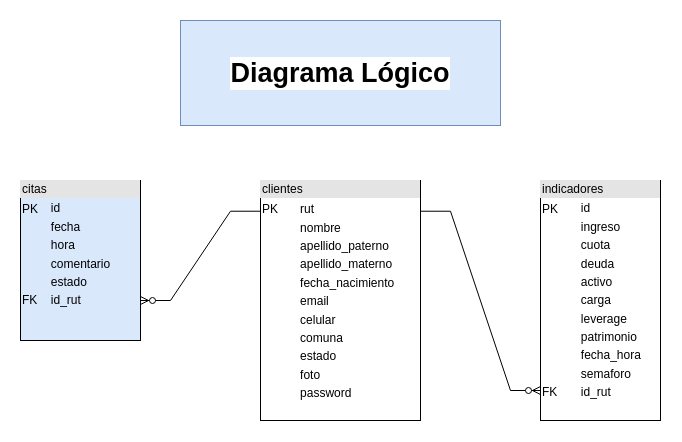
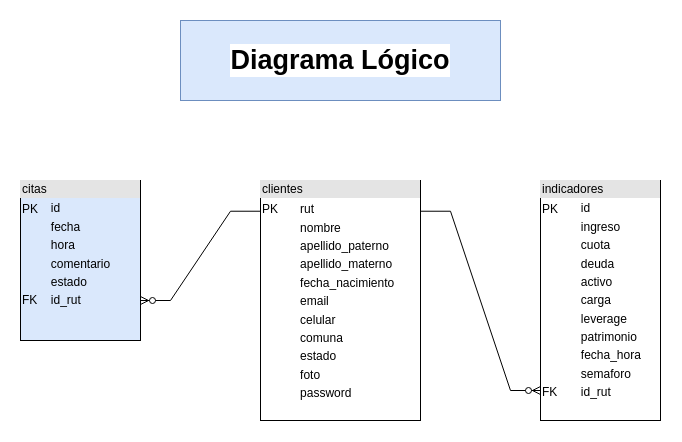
  <mxCell id="0" />
  <mxCell id="1" parent="0" />
  <mxCell id="2" value="&lt;div style=&quot;box-sizing: border-box ; width: 100% ; background: #e4e4e4 ; padding: 2px&quot;&gt;&lt;font style=&quot;vertical-align: inherit&quot;&gt;&lt;font style=&quot;vertical-align: inherit&quot;&gt;clientes&lt;/font&gt;&lt;/font&gt;&lt;/div&gt;&lt;table style=&quot;width: 100% ; font-size: 1em&quot; cellpadding=&quot;2&quot; cellspacing=&quot;0&quot;&gt;&lt;tbody&gt;&lt;tr&gt;&lt;td&gt;&lt;font style=&quot;vertical-align: inherit&quot;&gt;&lt;font style=&quot;vertical-align: inherit&quot;&gt;PK&lt;span style=&quot;white-space: pre&quot;&gt;&#09;&lt;/span&gt;&lt;/font&gt;&lt;/font&gt;&lt;/td&gt;&lt;td&gt;&lt;font style=&quot;vertical-align: inherit&quot;&gt;&lt;font style=&quot;vertical-align: inherit&quot;&gt;rut&lt;/font&gt;&lt;/font&gt;&lt;/td&gt;&lt;/tr&gt;&lt;tr&gt;&lt;td&gt;&lt;br&gt;&lt;/td&gt;&lt;td&gt;&lt;font style=&quot;vertical-align: inherit&quot;&gt;&lt;font style=&quot;vertical-align: inherit&quot;&gt;nombre&lt;/font&gt;&lt;/font&gt;&lt;/td&gt;&lt;/tr&gt;&lt;tr&gt;&lt;td&gt;&lt;/td&gt;&lt;td&gt;apellido_paterno&lt;/td&gt;&lt;/tr&gt;&lt;tr&gt;&lt;td&gt;&lt;br&gt;&lt;/td&gt;&lt;td&gt;apellido_materno&lt;/td&gt;&lt;/tr&gt;&lt;tr&gt;&lt;td&gt;&lt;br&gt;&lt;/td&gt;&lt;td&gt;fecha_nacimiento&lt;/td&gt;&lt;/tr&gt;&lt;tr&gt;&lt;td&gt;&lt;br&gt;&lt;/td&gt;&lt;td&gt;email&lt;/td&gt;&lt;/tr&gt;&lt;tr&gt;&lt;td&gt;&lt;br&gt;&lt;/td&gt;&lt;td&gt;celular&lt;/td&gt;&lt;/tr&gt;&lt;tr&gt;&lt;td&gt;&lt;br&gt;&lt;/td&gt;&lt;td&gt;comuna&lt;/td&gt;&lt;/tr&gt;&lt;tr&gt;&lt;td&gt;&lt;br&gt;&lt;/td&gt;&lt;td&gt;estado&lt;/td&gt;&lt;/tr&gt;&lt;tr&gt;&lt;td&gt;&lt;br&gt;&lt;/td&gt;&lt;td&gt;foto&lt;/td&gt;&lt;/tr&gt;&lt;tr&gt;&lt;td&gt;&lt;br&gt;&lt;/td&gt;&lt;td&gt;password&lt;/td&gt;&lt;/tr&gt;&lt;/tbody&gt;&lt;/table&gt;" style="verticalAlign=top;align=left;overflow=fill;html=1;" parent="1" vertex="1"><mxGeometry x="260" y="180" width="160" height="240" as="geometry" /></mxCell>
  <mxCell id="3" value="&lt;div style=&quot;box-sizing: border-box ; width: 100% ; background: #e4e4e4 ; padding: 2px&quot;&gt;indicadores&lt;/div&gt;&lt;table style=&quot;width: 100% ; font-size: 1em&quot; cellpadding=&quot;2&quot; cellspacing=&quot;0&quot;&gt;&lt;tbody&gt;&lt;tr&gt;&lt;td&gt;&lt;font style=&quot;vertical-align: inherit&quot;&gt;&lt;font style=&quot;vertical-align: inherit&quot;&gt;PK&lt;span style=&quot;white-space: pre&quot;&gt;&#09;&lt;/span&gt;&lt;/font&gt;&lt;/font&gt;&lt;/td&gt;&lt;td&gt;id&lt;/td&gt;&lt;/tr&gt;&lt;tr&gt;&lt;td&gt;&lt;br&gt;&lt;/td&gt;&lt;td&gt;ingreso&lt;/td&gt;&lt;/tr&gt;&lt;tr&gt;&lt;td&gt;&lt;/td&gt;&lt;td&gt;cuota&lt;/td&gt;&lt;/tr&gt;&lt;tr&gt;&lt;td&gt;&lt;br&gt;&lt;/td&gt;&lt;td&gt;deuda&lt;/td&gt;&lt;/tr&gt;&lt;tr&gt;&lt;td&gt;&lt;br&gt;&lt;/td&gt;&lt;td&gt;activo&lt;/td&gt;&lt;/tr&gt;&lt;tr&gt;&lt;td&gt;&lt;br&gt;&lt;/td&gt;&lt;td&gt;carga&lt;/td&gt;&lt;/tr&gt;&lt;tr&gt;&lt;td&gt;&lt;br&gt;&lt;/td&gt;&lt;td&gt;leverage&lt;/td&gt;&lt;/tr&gt;&lt;tr&gt;&lt;td&gt;&lt;br&gt;&lt;/td&gt;&lt;td&gt;patrimonio&lt;/td&gt;&lt;/tr&gt;&lt;tr&gt;&lt;td&gt;&lt;br&gt;&lt;/td&gt;&lt;td&gt;fecha_hora&lt;/td&gt;&lt;/tr&gt;&lt;tr&gt;&lt;td&gt;&lt;br&gt;&lt;/td&gt;&lt;td&gt;semaforo&lt;/td&gt;&lt;/tr&gt;&lt;tr&gt;&lt;td&gt;FK&lt;/td&gt;&lt;td&gt;id_rut&lt;/td&gt;&lt;/tr&gt;&lt;/tbody&gt;&lt;/table&gt;" style="verticalAlign=top;align=left;overflow=fill;html=1;" parent="1" vertex="1"><mxGeometry x="540" y="180" width="120" height="240" as="geometry" /></mxCell>
  <mxCell id="4" value="&lt;div style=&quot;box-sizing: border-box ; width: 100% ; background: #e4e4e4 ; padding: 2px&quot;&gt;citas&lt;/div&gt;&lt;table style=&quot;width: 100% ; font-size: 1em&quot; cellpadding=&quot;2&quot; cellspacing=&quot;0&quot;&gt;&lt;tbody&gt;&lt;tr&gt;&lt;td&gt;&lt;font style=&quot;vertical-align: inherit&quot;&gt;&lt;font style=&quot;vertical-align: inherit&quot;&gt;PK&lt;/font&gt;&lt;/font&gt;&lt;/td&gt;&lt;td&gt;id&lt;/td&gt;&lt;/tr&gt;&lt;tr&gt;&lt;td&gt;&lt;br&gt;&lt;/td&gt;&lt;td&gt;fecha&lt;/td&gt;&lt;/tr&gt;&lt;tr&gt;&lt;td&gt;&lt;/td&gt;&lt;td&gt;hora&lt;/td&gt;&lt;/tr&gt;&lt;tr&gt;&lt;td&gt;&lt;br&gt;&lt;/td&gt;&lt;td&gt;comentario&lt;/td&gt;&lt;/tr&gt;&lt;tr&gt;&lt;td&gt;&lt;br&gt;&lt;/td&gt;&lt;td&gt;estado&lt;/td&gt;&lt;/tr&gt;&lt;tr&gt;&lt;td&gt;FK&lt;/td&gt;&lt;td&gt;id_rut&lt;/td&gt;&lt;/tr&gt;&lt;/tbody&gt;&lt;/table&gt;" style="verticalAlign=top;align=left;overflow=fill;html=1;fillColor=#dae8fc;" parent="1" vertex="1"><mxGeometry x="20" y="180" width="120" height="160" as="geometry" /></mxCell>
  <mxCell id="5" value="" style="edgeStyle=entityRelationEdgeStyle;fontSize=12;html=1;endArrow=ERzeroToMany;endFill=1;rounded=0;entryX=1;entryY=0.75;entryDx=0;entryDy=0;exitX=0;exitY=0.128;exitDx=0;exitDy=0;exitPerimeter=0;" parent="1" source="2" target="4" edge="1"><mxGeometry width="100" height="100" relative="1" as="geometry"><mxPoint x="310" y="190" as="sourcePoint" /><mxPoint x="410" y="90" as="targetPoint" /></mxGeometry></mxCell>
  <mxCell id="6" value="" style="edgeStyle=entityRelationEdgeStyle;fontSize=12;html=1;endArrow=ERzeroToMany;endFill=1;rounded=0;entryX=0;entryY=0.875;entryDx=0;entryDy=0;exitX=1;exitY=0.128;exitDx=0;exitDy=0;exitPerimeter=0;entryPerimeter=0;" parent="1" source="2" target="3" edge="1"><mxGeometry width="100" height="100" relative="1" as="geometry"><mxPoint x="420" y="340" as="sourcePoint" /><mxPoint x="150" y="220" as="targetPoint" /></mxGeometry></mxCell>
- <mxCell id="7" value="Diagrama Lógico" style="text;html=1;strokeColor=#6c8ebf;fillColor=#dae8fc;align=center;verticalAlign=middle;whiteSpace=wrap;rounded=0;fontSize=27;fontStyle=1;labelBackgroundColor=default;labelBorderColor=none;" parent="1" vertex="1"><mxGeometry x="180" y="20" width="320" height="105" as="geometry" /></mxCell>
+ <mxCell id="7" value="Diagrama Lógico" style="text;html=1;strokeColor=#6c8ebf;fillColor=#dae8fc;align=center;verticalAlign=middle;whiteSpace=wrap;rounded=0;fontSize=27;fontStyle=1;labelBackgroundColor=default;labelBorderColor=none;" parent="1" vertex="1"><mxGeometry x="180" y="20" width="320" height="80" as="geometry" /></mxCell>
